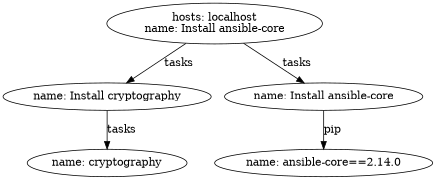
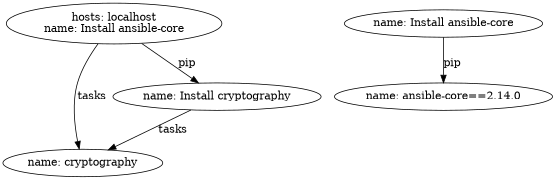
  digraph {
    n1 [label="name: cryptography\n"]
    n2 [label="name: Install cryptography\n"]
    n3 [label="name: Install ansible-core\n"]
    n4 [label="name: ansible-core==2.14.0\n"]
    n5 [label="hosts: localhost\nname: Install ansible-core\n"]
    n2 -> n1 [label=tasks]
    n3 -> n4 [label=pip]
-   n5 -> n2 [label=tasks]
-   n5 -> n3 [label=tasks]
+   n5 -> n2 [label=pip]
+   n5 -> n1 [label=tasks]
  }
